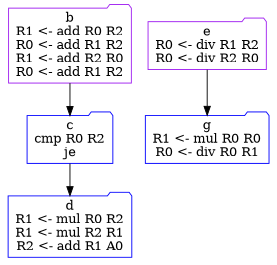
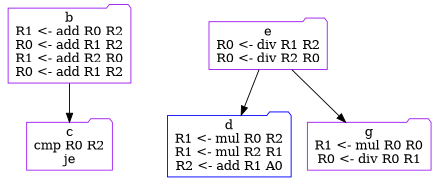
  digraph {
    node [color=blue shape=folder]
    n1 [color=purple label="b\nR1 <- add R0 R2\nR0 <- add R1 R2\nR1 <- add R2 R0\nR0 <- add R1 R2\n"]
-   n2 [label="c\ncmp R0 R2\nje\n"]
+   n2 [color=purple label="c\ncmp R0 R2\nje\n"]
    n3 [label="d\nR1 <- mul R0 R2\nR1 <- mul R2 R1\nR2 <- add R1 A0\n"]
    n4 [color=purple label="e\nR0 <- div R1 R2\nR0 <- div R2 R0\n"]
-   n5 [label="g\nR1 <- mul R0 R0\nR0 <- div R0 R1\n"]
+   n5 [color=purple label="g\nR1 <- mul R0 R0\nR0 <- div R0 R1\n"]
    n1 -> n2
-   n2 -> n3
+   n4 -> n3
    n4 -> n5
  }
